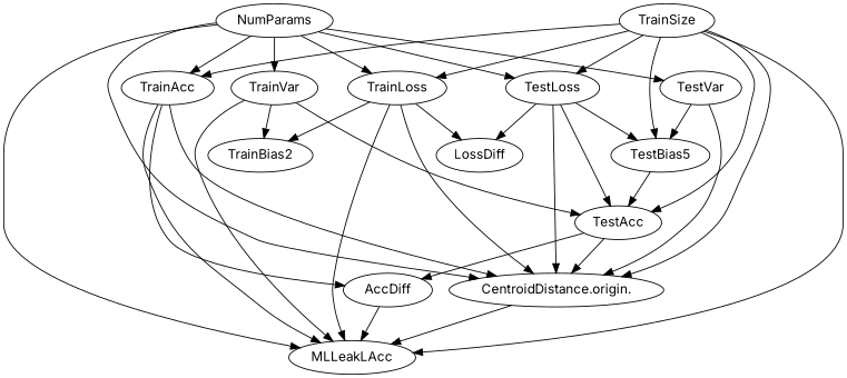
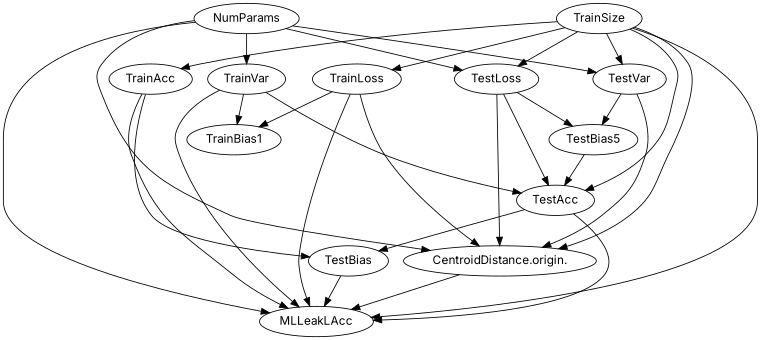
  digraph {
    fontname=Inter
    node [fontname=Inter]
    edge [dir=forward fontname=Inter]
    TrainAcc
-   AccDiff
+   AccDiff [label=TestBias]
    "CentroidDistance.origin."
    MLLeakLAcc
    TestAcc
    TrainLoss
-   LossDiff
-   TrainBias2
+   TrainBias2 [label=TrainBias1]
    TestLoss
    n10 [label=TestBias5]
    TrainVar
    TestVar
    NumParams
    TrainSize
    TrainAcc -> AccDiff
-   TrainAcc -> "CentroidDistance.origin."
    TrainAcc -> MLLeakLAcc
    AccDiff -> MLLeakLAcc
    "CentroidDistance.origin." -> MLLeakLAcc
    TestAcc -> AccDiff
-   TestAcc -> "CentroidDistance.origin."
+   TestAcc -> MLLeakLAcc
    TrainLoss -> "CentroidDistance.origin."
    TrainLoss -> MLLeakLAcc
-   TrainLoss -> LossDiff
    TrainLoss -> TrainBias2
    TestLoss -> "CentroidDistance.origin."
    TestLoss -> TestAcc
-   TestLoss -> LossDiff
    TestLoss -> n10
    n10 -> TestAcc
    TrainVar -> MLLeakLAcc
    TrainVar -> TestAcc
    TrainVar -> TrainBias2
    TestVar -> "CentroidDistance.origin."
    TestVar -> n10
-   NumParams -> TrainAcc
    NumParams -> "CentroidDistance.origin."
    NumParams -> MLLeakLAcc
-   NumParams -> TrainLoss
    NumParams -> TestLoss
    NumParams -> TrainVar
    NumParams -> TestVar
    TrainSize -> TrainAcc
    TrainSize -> "CentroidDistance.origin."
    TrainSize -> MLLeakLAcc
    TrainSize -> TestAcc
    TrainSize -> TrainLoss
    TrainSize -> TestLoss
-   TrainSize -> n10
+   TrainSize -> TestVar
  }
